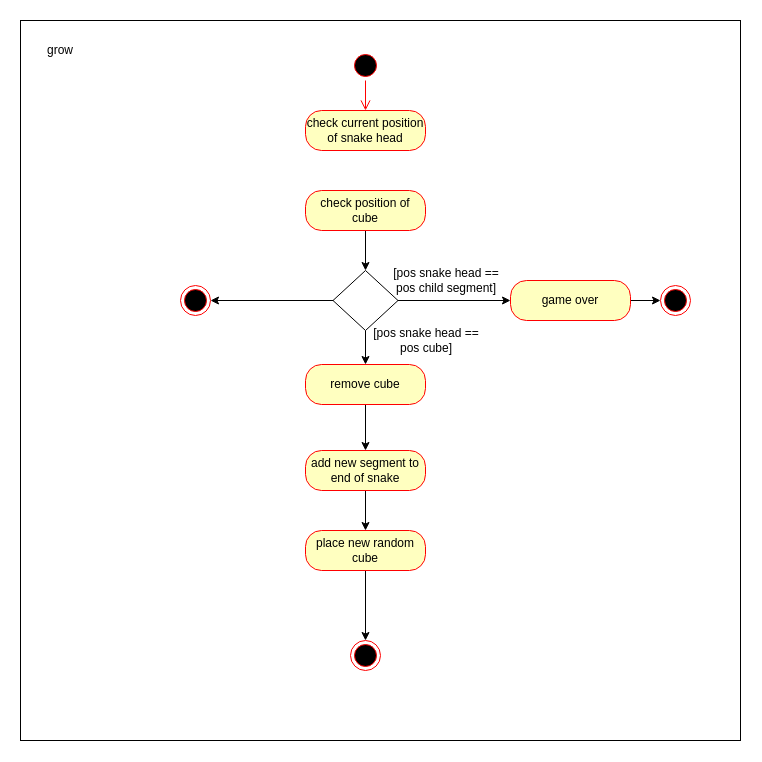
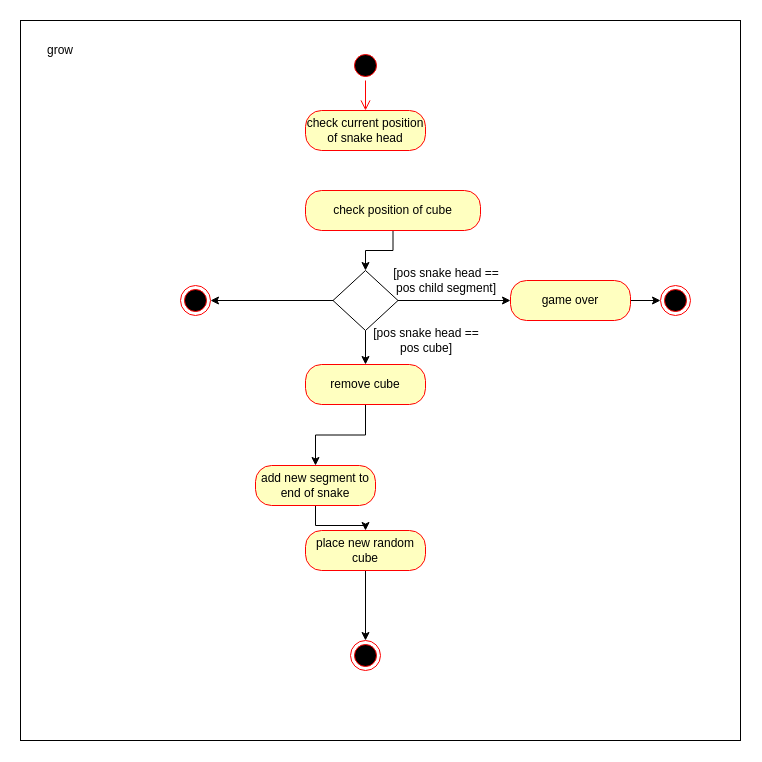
  <mxCell id="0" />
  <mxCell id="1" parent="0" />
  <mxCell id="2" value="" style="whiteSpace=wrap;html=1;aspect=fixed;" vertex="1" parent="1"><mxGeometry x="20" y="20" width="720" height="720" as="geometry" /></mxCell>
  <mxCell id="3" value="" style="ellipse;html=1;shape=startState;fillColor=#000000;strokeColor=#ff0000;" vertex="1" parent="1"><mxGeometry x="350" y="50" width="30" height="30" as="geometry" /></mxCell>
  <mxCell id="4" value="" style="edgeStyle=orthogonalEdgeStyle;html=1;verticalAlign=bottom;endArrow=open;endSize=8;strokeColor=#ff0000;" edge="1" source="3" parent="1" target="5"><mxGeometry relative="1" as="geometry"><mxPoint x="190" y="120" as="targetPoint" /></mxGeometry></mxCell>
  <mxCell id="5" value="check current position of snake head" style="rounded=1;whiteSpace=wrap;html=1;arcSize=40;fontColor=#000000;fillColor=#ffffc0;strokeColor=#ff0000;" vertex="1" parent="1"><mxGeometry x="305" y="110" width="120" height="40" as="geometry" /></mxCell>
  <mxCell id="6" style="edgeStyle=orthogonalEdgeStyle;rounded=0;orthogonalLoop=1;jettySize=auto;html=1;" edge="1" parent="1" source="7" target="11"><mxGeometry relative="1" as="geometry" /></mxCell>
- <mxCell id="7" value="check position of cube" style="rounded=1;whiteSpace=wrap;html=1;arcSize=40;fontColor=#000000;fillColor=#ffffc0;strokeColor=#ff0000;" vertex="1" parent="1"><mxGeometry x="305" y="190" width="120" height="40" as="geometry" /></mxCell>
+ <mxCell id="7" value="check position of cube" style="rounded=1;whiteSpace=wrap;html=1;arcSize=40;fontColor=#000000;fillColor=#ffffc0;strokeColor=#ff0000;" vertex="1" parent="1"><mxGeometry x="305" y="190" width="175" height="40" as="geometry" /></mxCell>
  <mxCell id="8" style="edgeStyle=orthogonalEdgeStyle;rounded=0;orthogonalLoop=1;jettySize=auto;html=1;" edge="1" parent="1" source="11" target="13"><mxGeometry relative="1" as="geometry" /></mxCell>
  <mxCell id="9" style="edgeStyle=orthogonalEdgeStyle;rounded=0;orthogonalLoop=1;jettySize=auto;html=1;" edge="1" parent="1" source="11" target="18"><mxGeometry relative="1" as="geometry" /></mxCell>
  <mxCell id="10" style="edgeStyle=orthogonalEdgeStyle;rounded=0;orthogonalLoop=1;jettySize=auto;html=1;" edge="1" parent="1" source="11" target="21"><mxGeometry relative="1" as="geometry" /></mxCell>
  <mxCell id="11" value="" style="rhombus;whiteSpace=wrap;html=1;" vertex="1" parent="1"><mxGeometry x="332.5" y="270" width="65" height="60" as="geometry" /></mxCell>
  <mxCell id="12" value="" style="edgeStyle=orthogonalEdgeStyle;rounded=0;orthogonalLoop=1;jettySize=auto;html=1;" edge="1" parent="1" source="13" target="15"><mxGeometry relative="1" as="geometry" /></mxCell>
  <mxCell id="13" value="remove cube" style="rounded=1;whiteSpace=wrap;html=1;arcSize=40;fontColor=#000000;fillColor=#ffffc0;strokeColor=#ff0000;" vertex="1" parent="1"><mxGeometry x="305" y="364" width="120" height="40" as="geometry" /></mxCell>
  <mxCell id="14" value="" style="edgeStyle=orthogonalEdgeStyle;rounded=0;orthogonalLoop=1;jettySize=auto;html=1;" edge="1" parent="1" source="15" target="17"><mxGeometry relative="1" as="geometry" /></mxCell>
- <mxCell id="15" value="add new segment to end of snake" style="rounded=1;whiteSpace=wrap;html=1;arcSize=40;fontColor=#000000;fillColor=#ffffc0;strokeColor=#ff0000;" vertex="1" parent="1"><mxGeometry x="305" y="450" width="120" height="40" as="geometry" /></mxCell>
+ <mxCell id="15" value="add new segment to end of snake" style="rounded=1;whiteSpace=wrap;html=1;arcSize=40;fontColor=#000000;fillColor=#ffffc0;strokeColor=#ff0000;" vertex="1" parent="1"><mxGeometry x="255" y="465" width="120" height="40" as="geometry" /></mxCell>
  <mxCell id="16" style="edgeStyle=orthogonalEdgeStyle;rounded=0;orthogonalLoop=1;jettySize=auto;html=1;" edge="1" parent="1" source="17" target="19"><mxGeometry relative="1" as="geometry" /></mxCell>
  <mxCell id="17" value="place new random cube" style="rounded=1;whiteSpace=wrap;html=1;arcSize=40;fontColor=#000000;fillColor=#ffffc0;strokeColor=#ff0000;" vertex="1" parent="1"><mxGeometry x="305" y="530" width="120" height="40" as="geometry" /></mxCell>
  <mxCell id="18" value="" style="ellipse;html=1;shape=endState;fillColor=#000000;strokeColor=#ff0000;" vertex="1" parent="1"><mxGeometry x="180" y="285" width="30" height="30" as="geometry" /></mxCell>
  <mxCell id="19" value="" style="ellipse;html=1;shape=endState;fillColor=#000000;strokeColor=#ff0000;" vertex="1" parent="1"><mxGeometry x="350" y="640" width="30" height="30" as="geometry" /></mxCell>
  <mxCell id="20" style="edgeStyle=orthogonalEdgeStyle;rounded=0;orthogonalLoop=1;jettySize=auto;html=1;" edge="1" parent="1" source="21" target="22"><mxGeometry relative="1" as="geometry" /></mxCell>
  <mxCell id="21" value="game over" style="rounded=1;whiteSpace=wrap;html=1;arcSize=40;fontColor=#000000;fillColor=#ffffc0;strokeColor=#ff0000;" vertex="1" parent="1"><mxGeometry x="510" y="280" width="120" height="40" as="geometry" /></mxCell>
  <mxCell id="22" value="" style="ellipse;html=1;shape=endState;fillColor=#000000;strokeColor=#ff0000;" vertex="1" parent="1"><mxGeometry x="660" y="285" width="30" height="30" as="geometry" /></mxCell>
  <mxCell id="23" value="[pos snake head == pos child segment]" style="text;html=1;strokeColor=none;fillColor=none;align=center;verticalAlign=middle;whiteSpace=wrap;rounded=0;" vertex="1" parent="1"><mxGeometry x="390" y="270" width="112" height="20" as="geometry" /></mxCell>
  <mxCell id="24" value="[pos snake head == pos cube]" style="text;html=1;strokeColor=none;fillColor=none;align=center;verticalAlign=middle;whiteSpace=wrap;rounded=0;" vertex="1" parent="1"><mxGeometry x="370" y="330" width="112" height="20" as="geometry" /></mxCell>
  <mxCell id="25" value="grow" style="text;html=1;strokeColor=none;fillColor=none;align=center;verticalAlign=middle;whiteSpace=wrap;rounded=0;" vertex="1" parent="1"><mxGeometry x="40" y="40" width="40" height="20" as="geometry" /></mxCell>
